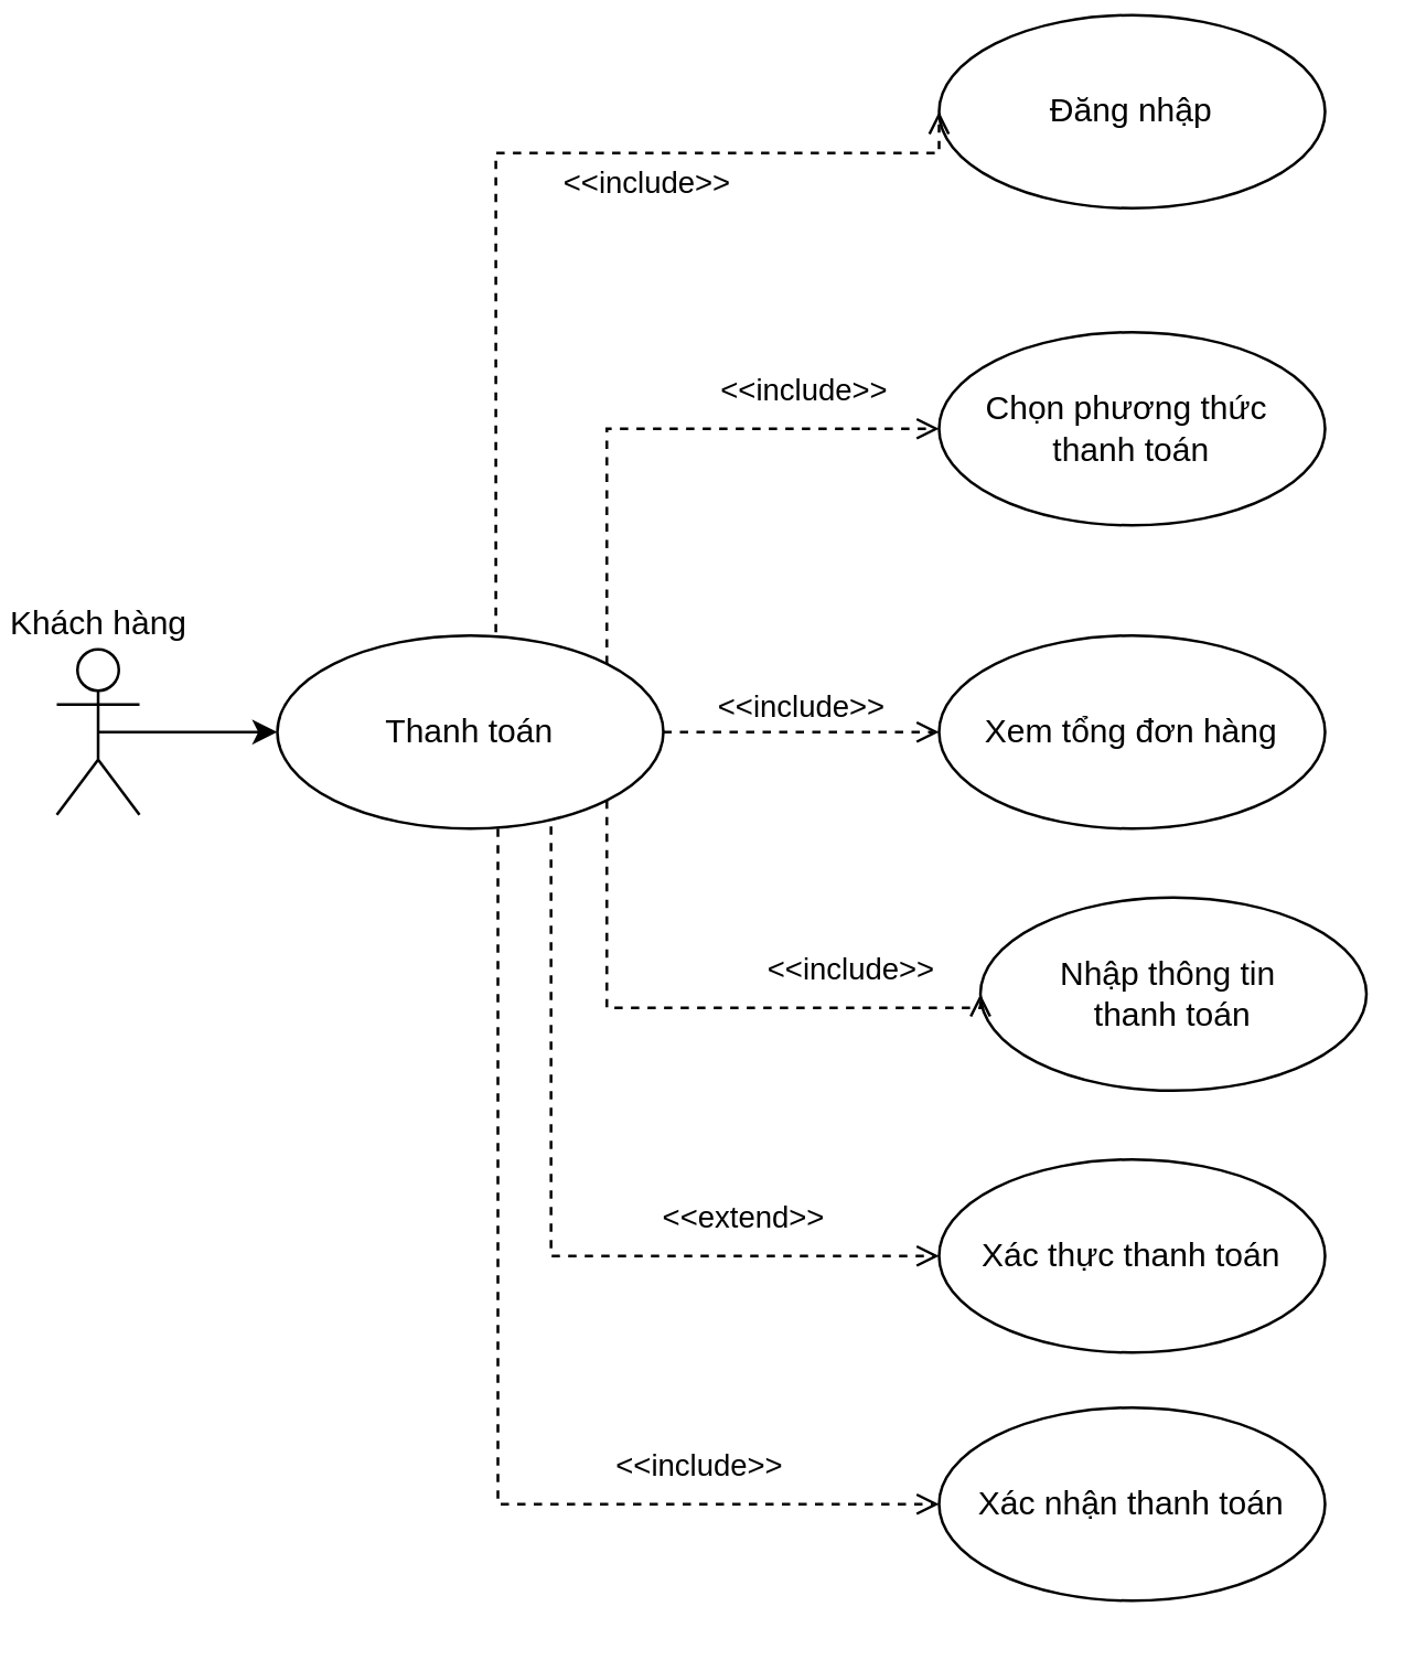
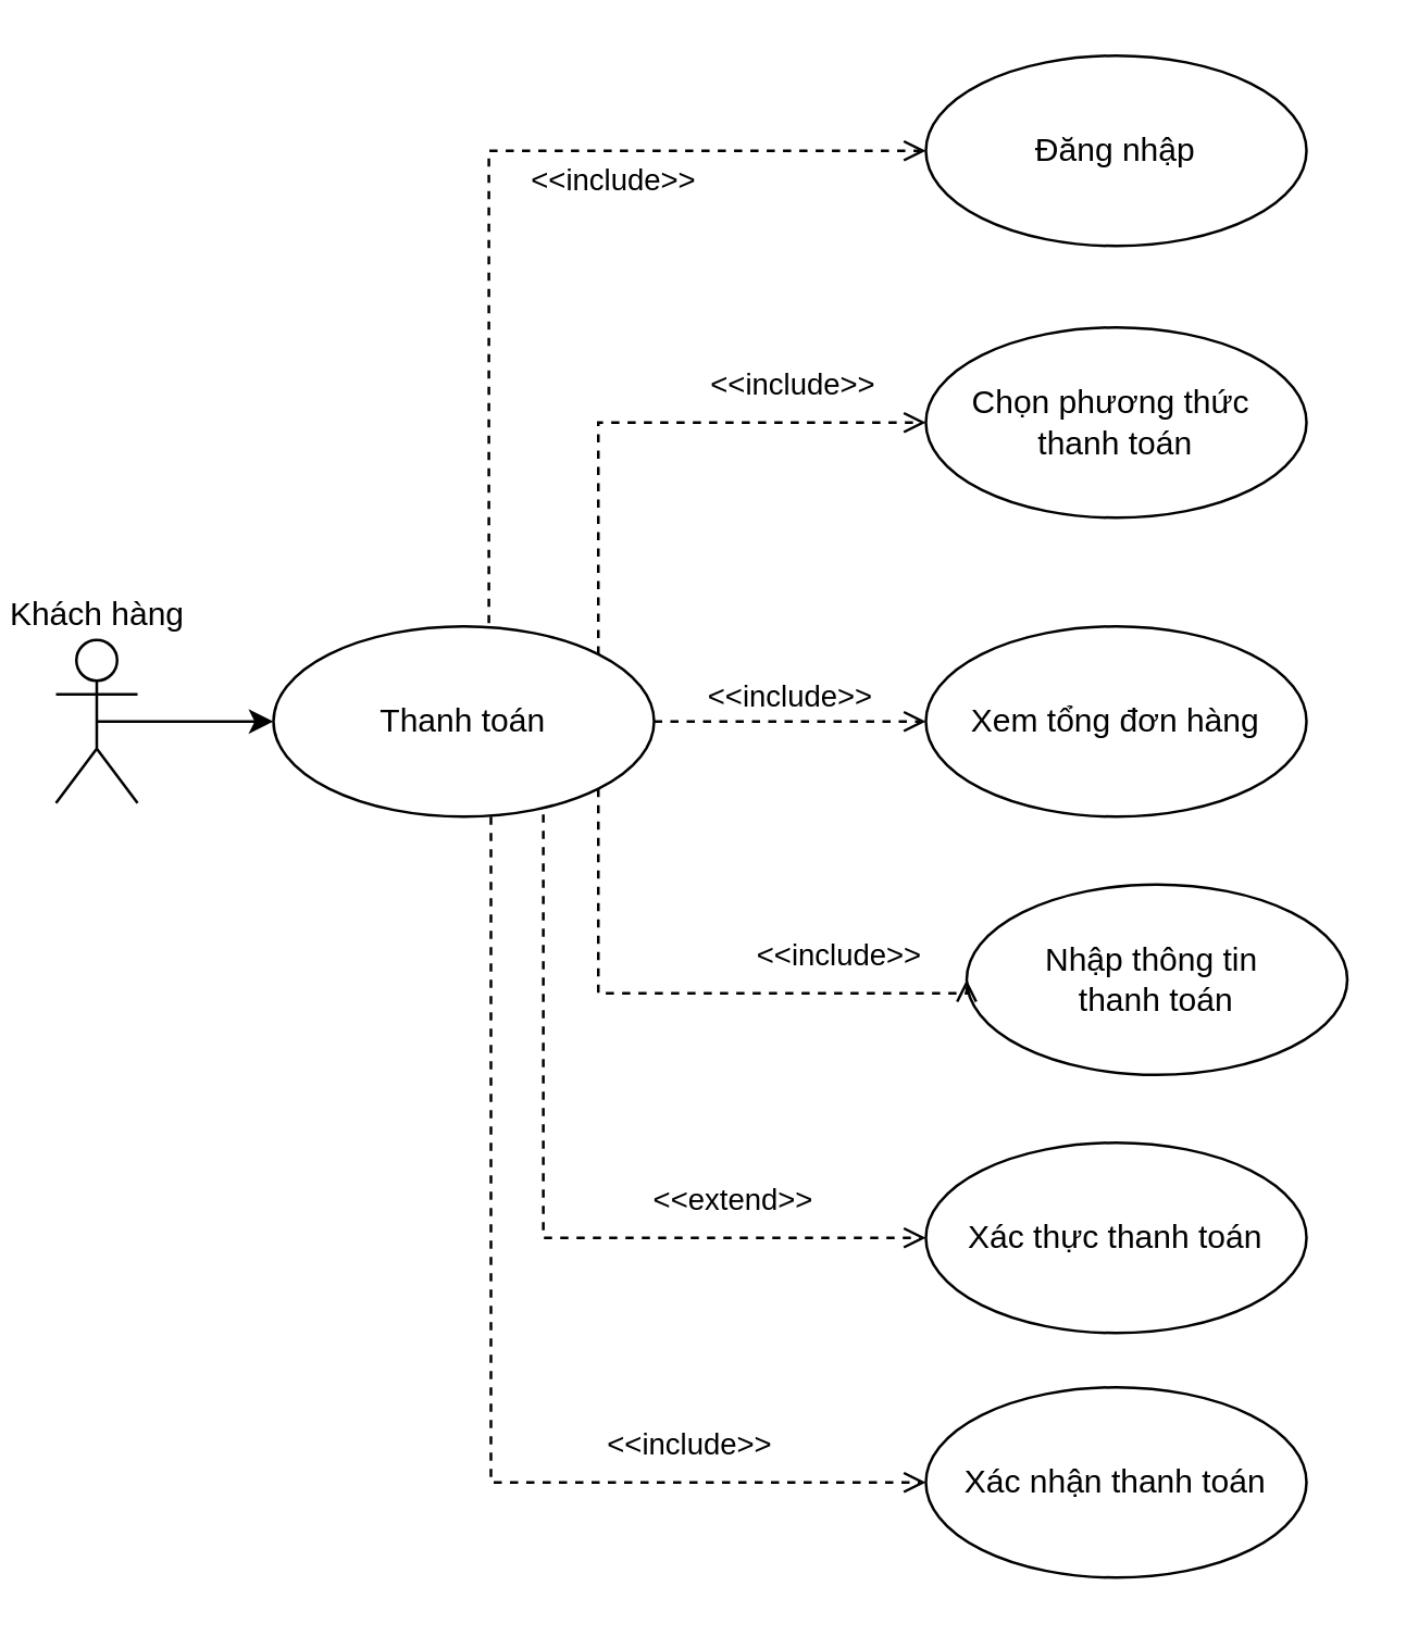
  <mxCell id="0" />
  <mxCell id="1" parent="0" />
  <mxCell id="2" style="rounded=0;orthogonalLoop=1;jettySize=auto;html=1;exitX=0.5;exitY=0.5;exitDx=0;exitDy=0;exitPerimeter=0;" edge="1" parent="1" source="3" target="4"><mxGeometry relative="1" as="geometry" /></mxCell>
  <mxCell id="3" value="Khách hàng" style="shape=umlActor;html=1;verticalLabelPosition=top;verticalAlign=bottom;align=center;labelPosition=center;" vertex="1" parent="1"><mxGeometry x="20" y="235" width="30" height="60" as="geometry" /></mxCell>
  <mxCell id="4" value="Thanh toán" style="ellipse;whiteSpace=wrap;html=1;" vertex="1" parent="1"><mxGeometry x="100" y="230" width="140" height="70" as="geometry" /></mxCell>
  <mxCell id="5" value="Xem tổng đơn hàng" style="ellipse;whiteSpace=wrap;html=1;" vertex="1" parent="1"><mxGeometry x="340" y="230" width="140" height="70" as="geometry" /></mxCell>
  <mxCell id="6" value="&amp;lt;&amp;lt;include&amp;gt;&amp;gt;" style="edgeStyle=none;html=1;endArrow=open;verticalAlign=bottom;dashed=1;labelBackgroundColor=none;rounded=0;exitX=1;exitY=0.5;exitDx=0;exitDy=0;entryX=0;entryY=0.5;entryDx=0;entryDy=0;" edge="1" parent="1" source="4" target="5"><mxGeometry width="160" relative="1" as="geometry"><mxPoint x="80" y="210" as="sourcePoint" /><mxPoint x="240" y="210" as="targetPoint" /></mxGeometry></mxCell>
  <mxCell id="7" value="&amp;lt;&amp;lt;include&amp;gt;&amp;gt;" style="edgeStyle=elbowEdgeStyle;html=1;endArrow=open;verticalAlign=bottom;dashed=1;labelBackgroundColor=none;rounded=0;exitX=1;exitY=0;exitDx=0;exitDy=0;entryX=0;entryY=0.5;entryDx=0;entryDy=0;elbow=vertical;" edge="1" parent="1" source="4" target="11"><mxGeometry x="0.524" y="5" width="160" relative="1" as="geometry"><mxPoint x="290" y="280" as="sourcePoint" /><mxPoint x="341" y="160" as="targetPoint" /><Array as="points"><mxPoint x="290" y="155" /></Array><mxPoint as="offset" /></mxGeometry></mxCell>
  <mxCell id="8" value="Xác nhận thanh toán" style="ellipse;whiteSpace=wrap;html=1;" vertex="1" parent="1"><mxGeometry x="340" y="510" width="140" height="70" as="geometry" /></mxCell>
  <mxCell id="9" value="&amp;lt;&amp;lt;include&amp;gt;&amp;gt;" style="edgeStyle=elbowEdgeStyle;html=1;endArrow=open;verticalAlign=bottom;dashed=1;labelBackgroundColor=none;rounded=0;entryX=0;entryY=0.5;entryDx=0;entryDy=0;" edge="1" parent="1" target="8"><mxGeometry x="0.57" y="5" width="160" relative="1" as="geometry"><mxPoint x="180" y="300" as="sourcePoint" /><mxPoint x="390" y="215" as="targetPoint" /><Array as="points"><mxPoint x="180" y="430" /></Array><mxPoint as="offset" /></mxGeometry></mxCell>
  <mxCell id="10" value="Nhập thông tin&amp;nbsp;&lt;div&gt;thanh toán&lt;/div&gt;" style="ellipse;whiteSpace=wrap;html=1;" vertex="1" parent="1"><mxGeometry x="355" y="325" width="140" height="70" as="geometry" /></mxCell>
  <mxCell id="11" value="Chọn phương thức&amp;nbsp;&lt;div&gt;thanh toán&lt;/div&gt;" style="ellipse;whiteSpace=wrap;html=1;" vertex="1" parent="1"><mxGeometry x="340" y="120" width="140" height="70" as="geometry" /></mxCell>
- <mxCell id="12" value="Đăng nhập" style="ellipse;whiteSpace=wrap;html=1;" vertex="1" parent="1"><mxGeometry x="340" y="5" width="140" height="70" as="geometry" /></mxCell>
+ <mxCell id="12" value="Đăng nhập" style="ellipse;whiteSpace=wrap;html=1;" vertex="1" parent="1"><mxGeometry x="340" y="20" width="140" height="70" as="geometry" /></mxCell>
  <mxCell id="13" value="&amp;lt;&amp;lt;include&amp;gt;&amp;gt;" style="edgeStyle=elbowEdgeStyle;html=1;endArrow=open;verticalAlign=bottom;dashed=1;labelBackgroundColor=none;rounded=0;exitX=0.566;exitY=-0.017;exitDx=0;exitDy=0;entryX=0;entryY=0.5;entryDx=0;entryDy=0;exitPerimeter=0;elbow=vertical;" edge="1" parent="1" source="4" target="12"><mxGeometry x="0.313" y="-20" width="160" relative="1" as="geometry"><mxPoint x="250" y="275" as="sourcePoint" /><mxPoint x="350" y="165" as="targetPoint" /><Array as="points"><mxPoint x="260" y="55" /></Array><mxPoint as="offset" /></mxGeometry></mxCell>
  <mxCell id="14" value="&amp;lt;&amp;lt;include&amp;gt;&amp;gt;" style="edgeStyle=elbowEdgeStyle;html=1;endArrow=open;verticalAlign=bottom;dashed=1;labelBackgroundColor=none;rounded=0;exitX=1;exitY=1;exitDx=0;exitDy=0;elbow=vertical;entryX=0;entryY=0.5;entryDx=0;entryDy=0;" edge="1" parent="1" source="4" target="10"><mxGeometry x="0.524" y="5" width="160" relative="1" as="geometry"><mxPoint x="229" y="250" as="sourcePoint" /><mxPoint x="270" y="420" as="targetPoint" /><Array as="points"><mxPoint x="280" y="365" /></Array><mxPoint as="offset" /></mxGeometry></mxCell>
  <mxCell id="15" value="Xác thực thanh toán" style="ellipse;whiteSpace=wrap;html=1;" vertex="1" parent="1"><mxGeometry x="340" y="420" width="140" height="70" as="geometry" /></mxCell>
  <mxCell id="16" value="&amp;lt;&amp;lt;extend&amp;gt;&amp;gt;" style="edgeStyle=elbowEdgeStyle;html=1;endArrow=open;verticalAlign=bottom;dashed=1;labelBackgroundColor=none;rounded=0;exitX=0.709;exitY=0.989;exitDx=0;exitDy=0;entryX=0;entryY=0.5;entryDx=0;entryDy=0;elbow=vertical;exitPerimeter=0;" edge="1" parent="1" source="4" target="15"><mxGeometry x="0.524" y="5" width="160" relative="1" as="geometry"><mxPoint x="229" y="300" as="sourcePoint" /><mxPoint x="350" y="375" as="targetPoint" /><Array as="points"><mxPoint x="270" y="455" /></Array><mxPoint as="offset" /></mxGeometry></mxCell>
